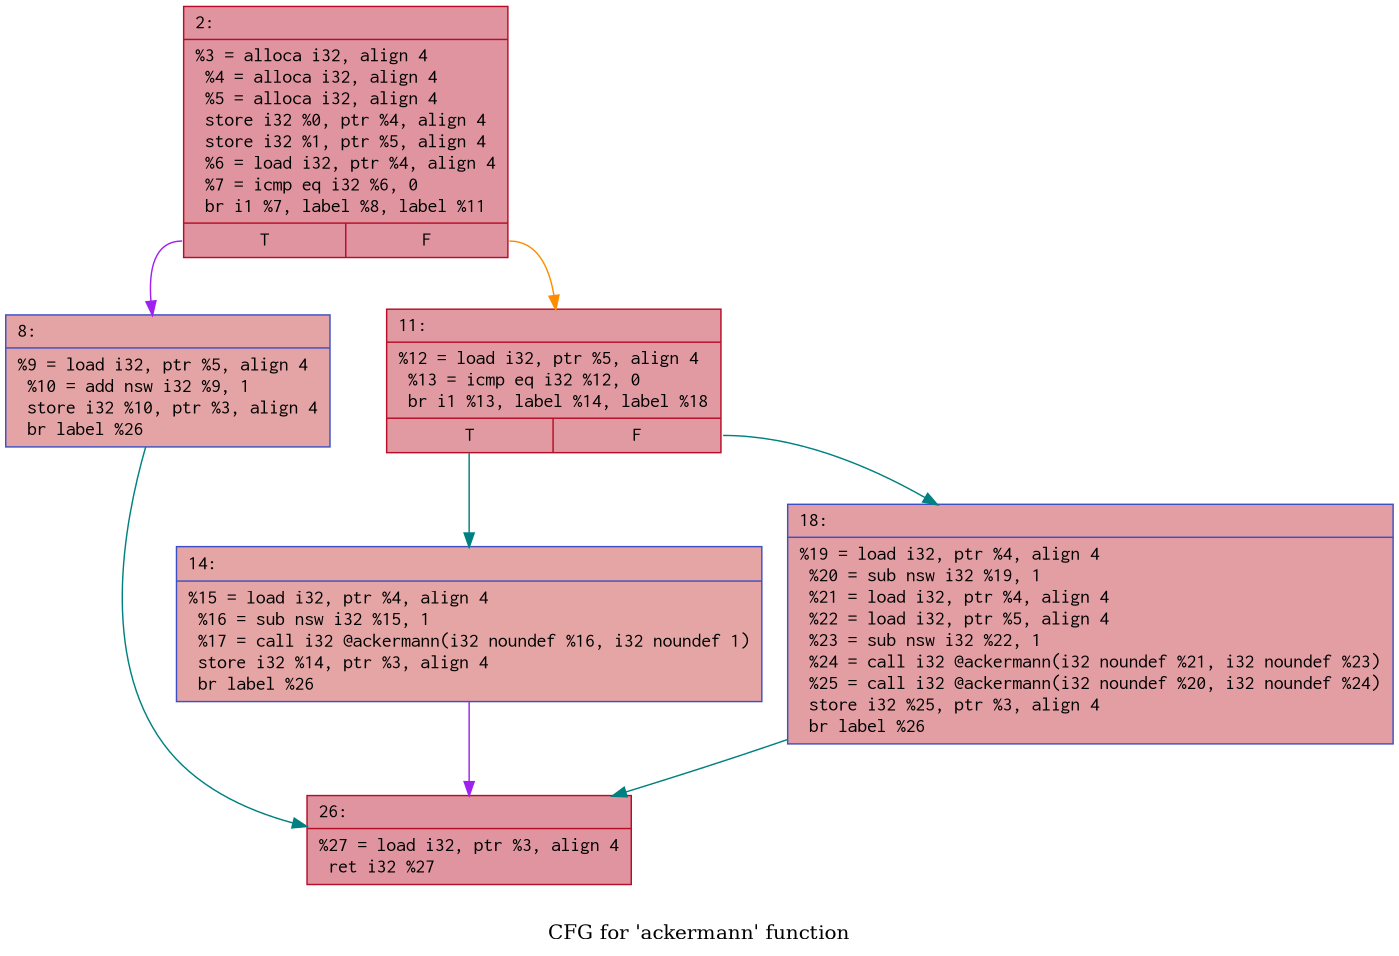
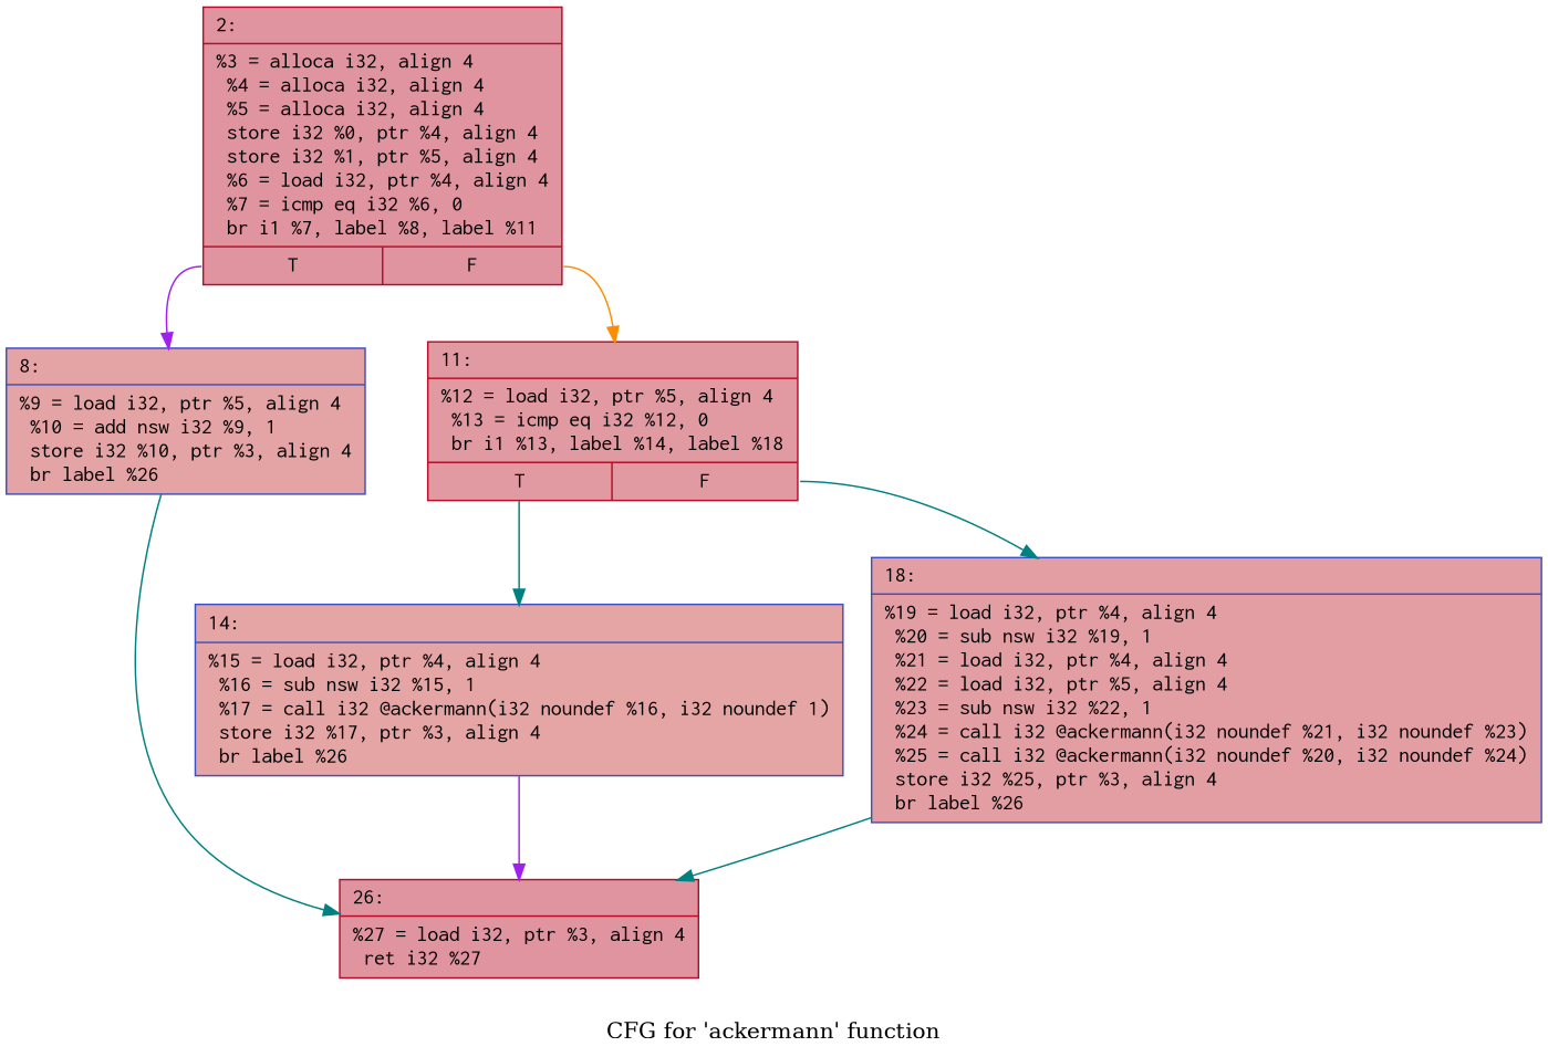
  digraph {
    label="CFG for 'ackermann' function"
    node [color="#b70d28ff" fillcolor="#b70d2870" fontname=Courier shape=record style=filled]
    edge [color=teal]
    n1 [label="{2:\l|  %3 = alloca i32, align 4\l  %4 = alloca i32, align 4\l  %5 = alloca i32, align 4\l  store i32 %0, ptr %4, align 4\l  store i32 %1, ptr %5, align 4\l  %6 = load i32, ptr %4, align 4\l  %7 = icmp eq i32 %6, 0\l  br i1 %7, label %8, label %11\l|{<s0>T|<s1>F}}"]
    n2 [color="#3d50c3ff" fillcolor="#c32e3170" label="{8:\l|  %9 = load i32, ptr %5, align 4\l  %10 = add nsw i32 %9, 1\l  store i32 %10, ptr %3, align 4\l  br label %26\l}"]
    n3 [fillcolor="#bb1b2c70" label="{11:\l|  %12 = load i32, ptr %5, align 4\l  %13 = icmp eq i32 %12, 0\l  br i1 %13, label %14, label %18\l|{<s0>T|<s1>F}}"]
    n4 [label="{26:\l|  %27 = load i32, ptr %3, align 4\l  ret i32 %27\l}"]
-   n5 [color="#3d50c3ff" fillcolor="#c5333470" label="{14:\l|  %15 = load i32, ptr %4, align 4\l  %16 = sub nsw i32 %15, 1\l  %17 = call i32 @ackermann(i32 noundef %16, i32 noundef 1)\l  store i32 %14, ptr %3, align 4\l  br label %26\l}"]
+   n5 [color="#3d50c3ff" fillcolor="#c5333470" label="{14:\l|  %15 = load i32, ptr %4, align 4\l  %16 = sub nsw i32 %15, 1\l  %17 = call i32 @ackermann(i32 noundef %16, i32 noundef 1)\l  store i32 %17, ptr %3, align 4\l  br label %26\l}"]
    n6 [color="#3d50c3ff" fillcolor="#be242e70" label="{18:\l|  %19 = load i32, ptr %4, align 4\l  %20 = sub nsw i32 %19, 1\l  %21 = load i32, ptr %4, align 4\l  %22 = load i32, ptr %5, align 4\l  %23 = sub nsw i32 %22, 1\l  %24 = call i32 @ackermann(i32 noundef %21, i32 noundef %23)\l  %25 = call i32 @ackermann(i32 noundef %20, i32 noundef %24)\l  store i32 %25, ptr %3, align 4\l  br label %26\l}"]
    n1 -> n2 [tailport=s0 color=purple]
    n1 -> n3 [tailport=s1 color=darkorange]
    n2 -> n4
    n3 -> n5 [tailport=s0]
    n3 -> n6 [tailport=s1]
    n5 -> n4 [color=purple]
    n6 -> n4
  }
